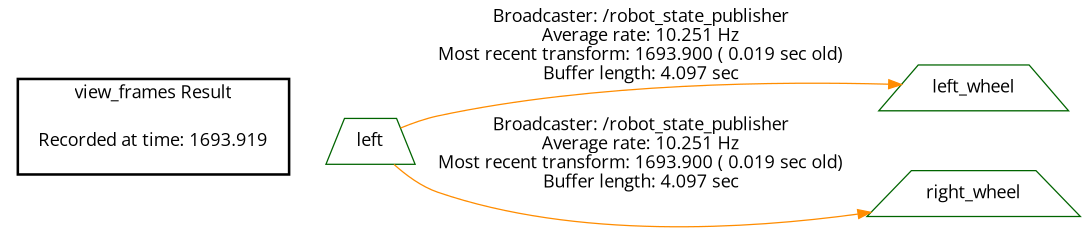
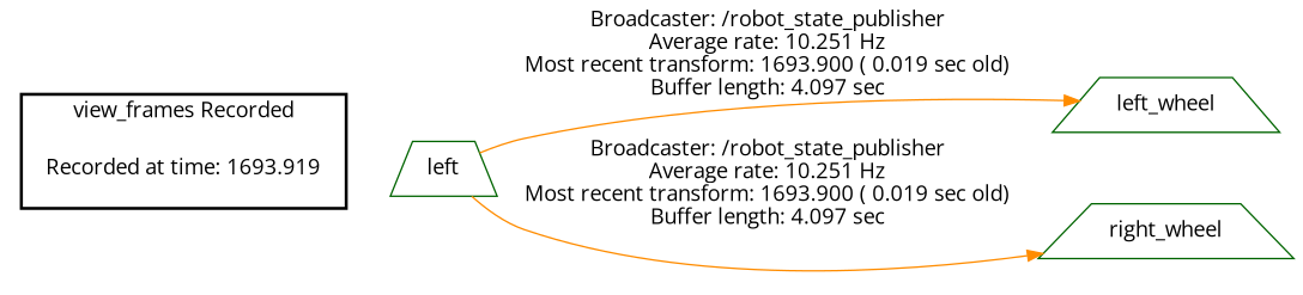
  digraph {
    fontname="Open Sans"
    rankdir=LR
    node [color=darkgreen fontname="Open Sans" shape=trapezium]
    edge [fontname="Open Sans" color=darkorange]
    "Recorded at time: 1693.919" [color=darkorange shape=plaintext]
    n2 [label=left]
    left_wheel
    right_wheel
    subgraph cluster_1 {
      color=black
-     label="view_frames Result"
+     label="view_frames Recorded"
      style=bold
      "Recorded at time: 1693.919"
    }
    "Recorded at time: 1693.919" -> n2 [style=invis color=""]
    n2 -> left_wheel [label="Broadcaster: /robot_state_publisher\nAverage rate: 10.251 Hz\nMost recent transform: 1693.900 ( 0.019 sec old)\nBuffer length: 4.097 sec\n"]
    n2 -> right_wheel [label="Broadcaster: /robot_state_publisher\nAverage rate: 10.251 Hz\nMost recent transform: 1693.900 ( 0.019 sec old)\nBuffer length: 4.097 sec\n"]
  }
